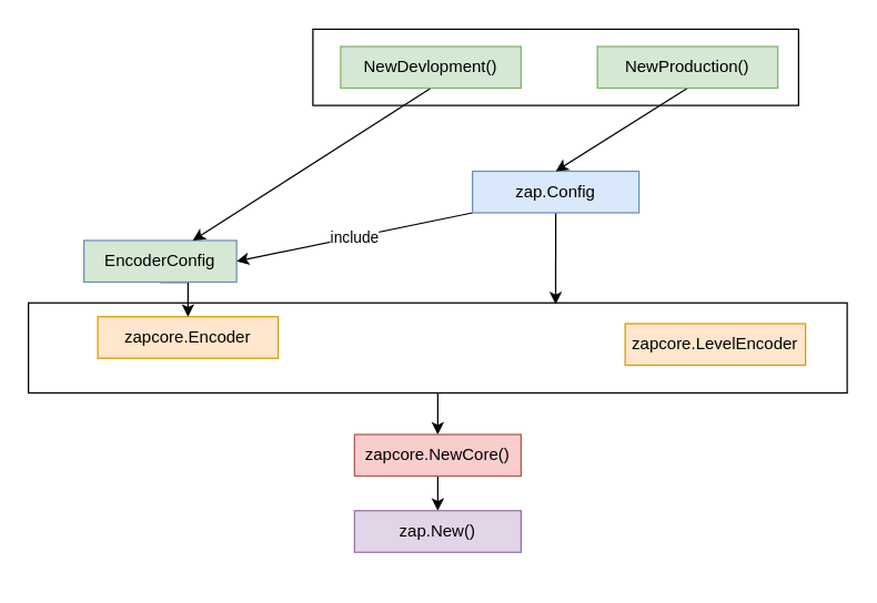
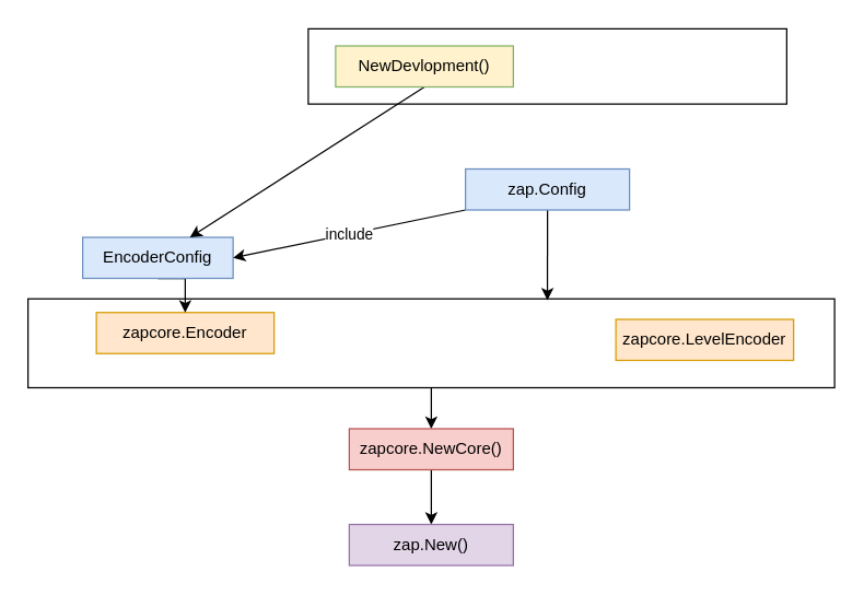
  <mxCell id="0" />
  <mxCell id="1" parent="0" />
  <mxCell id="2" value="" style="rounded=0;whiteSpace=wrap;html=1;" vertex="1" parent="1"><mxGeometry x="225" y="20.5" width="350" height="55" as="geometry" /></mxCell>
  <mxCell id="3" style="edgeStyle=none;rounded=0;orthogonalLoop=1;jettySize=auto;html=1;exitX=0.5;exitY=1;exitDx=0;exitDy=0;entryX=0.5;entryY=0;entryDx=0;entryDy=0;" edge="1" parent="1" source="4" target="10"><mxGeometry relative="1" as="geometry" /></mxCell>
  <mxCell id="4" value="" style="rounded=0;whiteSpace=wrap;html=1;" vertex="1" parent="1"><mxGeometry x="20" y="218" width="590" height="65" as="geometry" /></mxCell>
  <mxCell id="5" value="zapcore.Encoder" style="rounded=0;whiteSpace=wrap;html=1;fillColor=#ffe6cc;strokeColor=#d79b00;" vertex="1" parent="1"><mxGeometry x="70" y="228" width="130" height="30" as="geometry" /></mxCell>
  <mxCell id="6" value="zapcore.LevelEncoder" style="rounded=0;whiteSpace=wrap;html=1;fillColor=#ffe6cc;strokeColor=#d79b00;" vertex="1" parent="1"><mxGeometry x="450" y="233" width="130" height="30" as="geometry" /></mxCell>
  <mxCell id="7" style="edgeStyle=orthogonalEdgeStyle;rounded=0;orthogonalLoop=1;jettySize=auto;html=1;exitX=0.5;exitY=1;exitDx=0;exitDy=0;entryX=0.5;entryY=0;entryDx=0;entryDy=0;" edge="1" parent="1" source="8" target="5"><mxGeometry relative="1" as="geometry" /></mxCell>
- <mxCell id="8" value="EncoderConfig" style="rounded=0;whiteSpace=wrap;html=1;fillColor=#d5e8d4;strokeColor=#6c8ebf;" vertex="1" parent="1"><mxGeometry x="60" y="173" width="110" height="30" as="geometry" /></mxCell>
+ <mxCell id="8" value="EncoderConfig" style="rounded=0;whiteSpace=wrap;html=1;fillColor=#dae8fc;strokeColor=#6c8ebf;" vertex="1" parent="1"><mxGeometry x="60" y="173" width="110" height="30" as="geometry" /></mxCell>
  <mxCell id="9" style="edgeStyle=none;rounded=0;orthogonalLoop=1;jettySize=auto;html=1;exitX=0.5;exitY=1;exitDx=0;exitDy=0;entryX=0.5;entryY=0;entryDx=0;entryDy=0;" edge="1" parent="1" source="10" target="11"><mxGeometry relative="1" as="geometry" /></mxCell>
  <mxCell id="10" value="zapcore.NewCore()" style="rounded=0;whiteSpace=wrap;html=1;fillColor=#f8cecc;strokeColor=#b85450;" vertex="1" parent="1"><mxGeometry x="255" y="313" width="120" height="30" as="geometry" /></mxCell>
- <mxCell id="11" value="zap.New()" style="rounded=0;whiteSpace=wrap;html=1;fillColor=#e1d5e7;strokeColor=#9673a6;" vertex="1" parent="1"><mxGeometry x="255" y="368" width="120" height="30" as="geometry" /></mxCell>
+ <mxCell id="11" value="zap.New()" style="rounded=0;whiteSpace=wrap;html=1;fillColor=#e1d5e7;strokeColor=#9673a6;" vertex="1" parent="1"><mxGeometry x="255" y="383" width="120" height="30" as="geometry" /></mxCell>
  <mxCell id="12" style="edgeStyle=none;rounded=0;orthogonalLoop=1;jettySize=auto;html=1;exitX=0.5;exitY=1;exitDx=0;exitDy=0;entryX=0.644;entryY=0.077;entryDx=0;entryDy=0;entryPerimeter=0;" edge="1" parent="1"><mxGeometry relative="1" as="geometry"><mxPoint x="400" y="149" as="sourcePoint" /><mxPoint x="399.96" y="219.005" as="targetPoint" /></mxGeometry></mxCell>
  <mxCell id="13" value="include" style="edgeStyle=none;rounded=0;orthogonalLoop=1;jettySize=auto;html=1;exitX=0;exitY=1;exitDx=0;exitDy=0;entryX=1;entryY=0.5;entryDx=0;entryDy=0;" edge="1" parent="1" source="14" target="8"><mxGeometry relative="1" as="geometry" /></mxCell>
  <mxCell id="14" value="zap.Config" style="rounded=0;whiteSpace=wrap;html=1;fillColor=#dae8fc;strokeColor=#6c8ebf;" vertex="1" parent="1"><mxGeometry x="340" y="123" width="120" height="30" as="geometry" /></mxCell>
  <mxCell id="15" style="rounded=0;orthogonalLoop=1;jettySize=auto;html=1;exitX=0.5;exitY=1;exitDx=0;exitDy=0;" edge="1" parent="1" source="16" target="8"><mxGeometry relative="1" as="geometry" /></mxCell>
- <mxCell id="16" value="NewDevlopment()" style="rounded=0;whiteSpace=wrap;html=1;fillColor=#d5e8d4;strokeColor=#82b366;" vertex="1" parent="1"><mxGeometry x="245" y="33" width="130" height="30" as="geometry" /></mxCell>
- <mxCell id="17" style="edgeStyle=none;rounded=0;orthogonalLoop=1;jettySize=auto;html=1;exitX=0.5;exitY=1;exitDx=0;exitDy=0;entryX=0.5;entryY=0;entryDx=0;entryDy=0;" edge="1" parent="1" source="18" target="14"><mxGeometry relative="1" as="geometry" /></mxCell>
- <mxCell id="18" value="NewProduction()" style="rounded=0;whiteSpace=wrap;html=1;fillColor=#d5e8d4;strokeColor=#82b366;" vertex="1" parent="1"><mxGeometry x="430" y="33" width="130" height="30" as="geometry" /></mxCell>
+ <mxCell id="16" value="NewDevlopment()" style="rounded=0;whiteSpace=wrap;html=1;fillColor=#fff2cc;strokeColor=#82b366;" vertex="1" parent="1"><mxGeometry x="245" y="33" width="130" height="30" as="geometry" /></mxCell>
